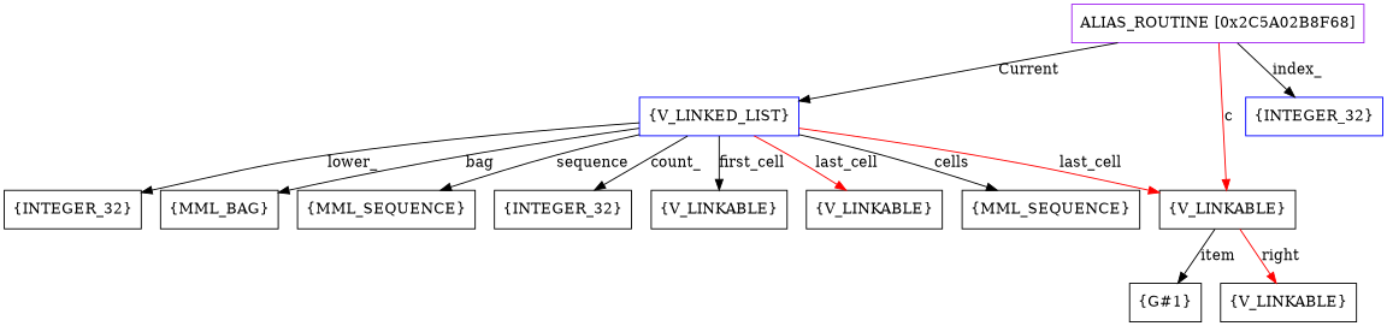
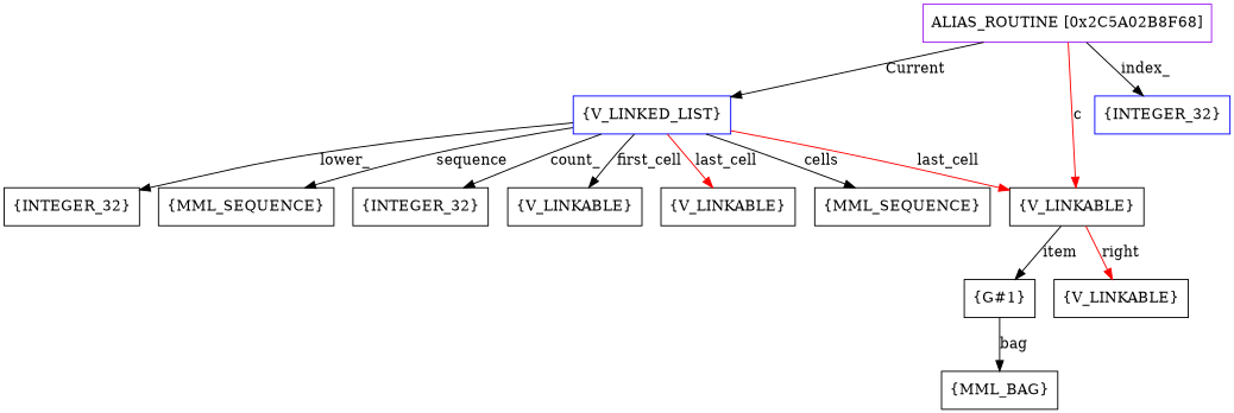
  digraph {
    node [shape=box]
    n1 [color=purple label=<ALIAS_ROUTINE [0x2C5A02B8F68]>]
    n2 [color=blue label=<{V_LINKED_LIST}>]
    n3 [label=<{V_LINKABLE}>]
    n4 [color=blue label=<{INTEGER_32}>]
    n5 [label=<{INTEGER_32}>]
    n6 [label=<{MML_BAG}>]
    n7 [label=<{MML_SEQUENCE}>]
    n8 [label=<{INTEGER_32}>]
    n9 [label=<{V_LINKABLE}>]
    n10 [label=<{V_LINKABLE}>]
    n11 [label=<{MML_SEQUENCE}>]
    n12 [label=<{G#1}>]
    n13 [label=<{V_LINKABLE}>]
    n1 -> n2 [color=black label=<Current>]
    n1 -> n3 [color=red label=<c>]
    n1 -> n4 [label=<index_>]
    n2 -> n3 [color=red label=<last_cell>]
    n2 -> n5 [label=<lower_>]
-   n2 -> n6 [label=<bag>]
+   n12 -> n6 [label=<bag>]
    n2 -> n7 [label=<sequence>]
    n2 -> n8 [label=<count_>]
    n2 -> n9 [label=<first_cell>]
    n2 -> n10 [color=red label=<last_cell>]
    n2 -> n11 [label=<cells>]
    n3 -> n12 [label=<item>]
    n3 -> n13 [color=red label=<right>]
  }
